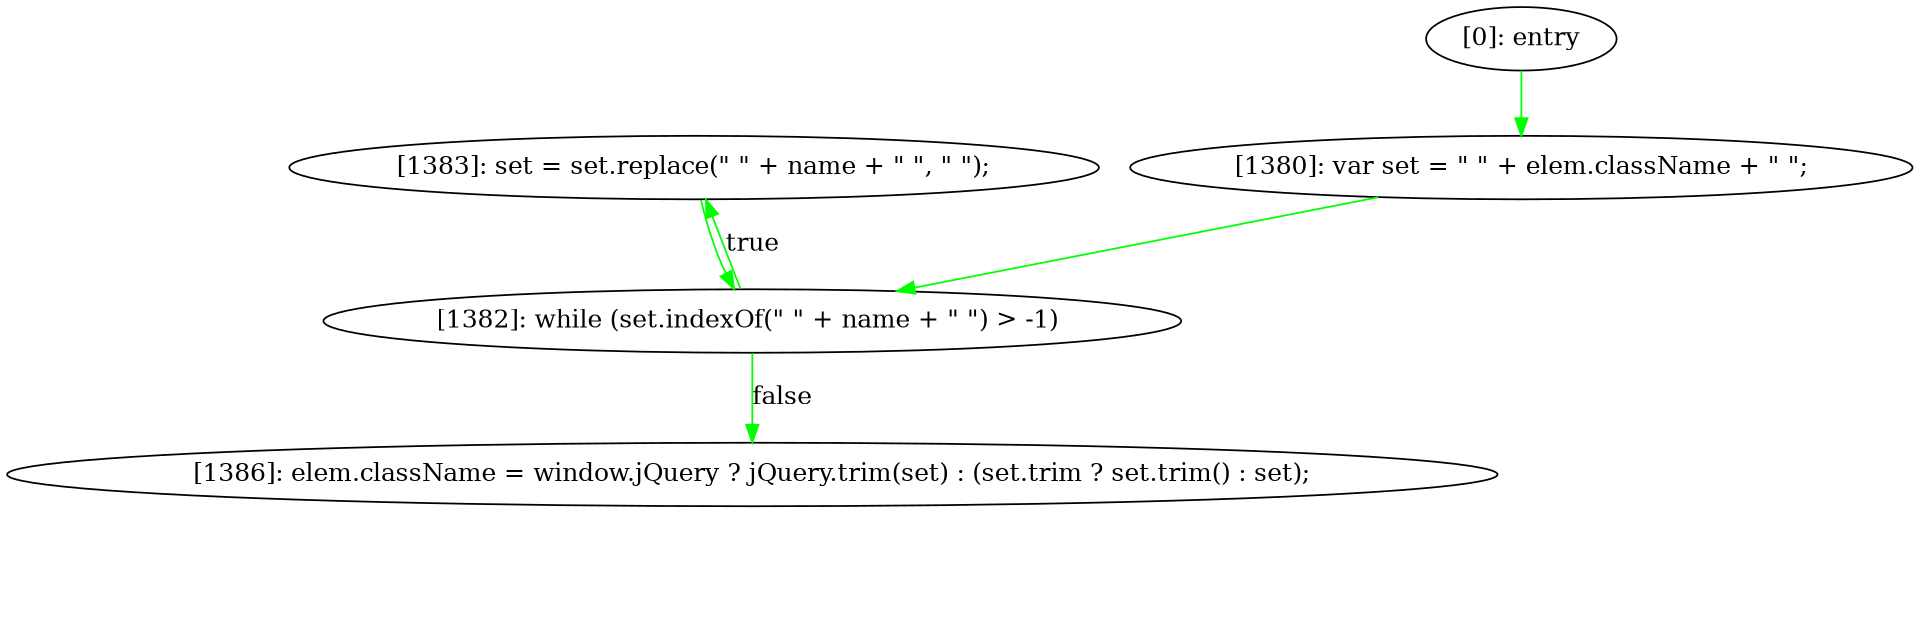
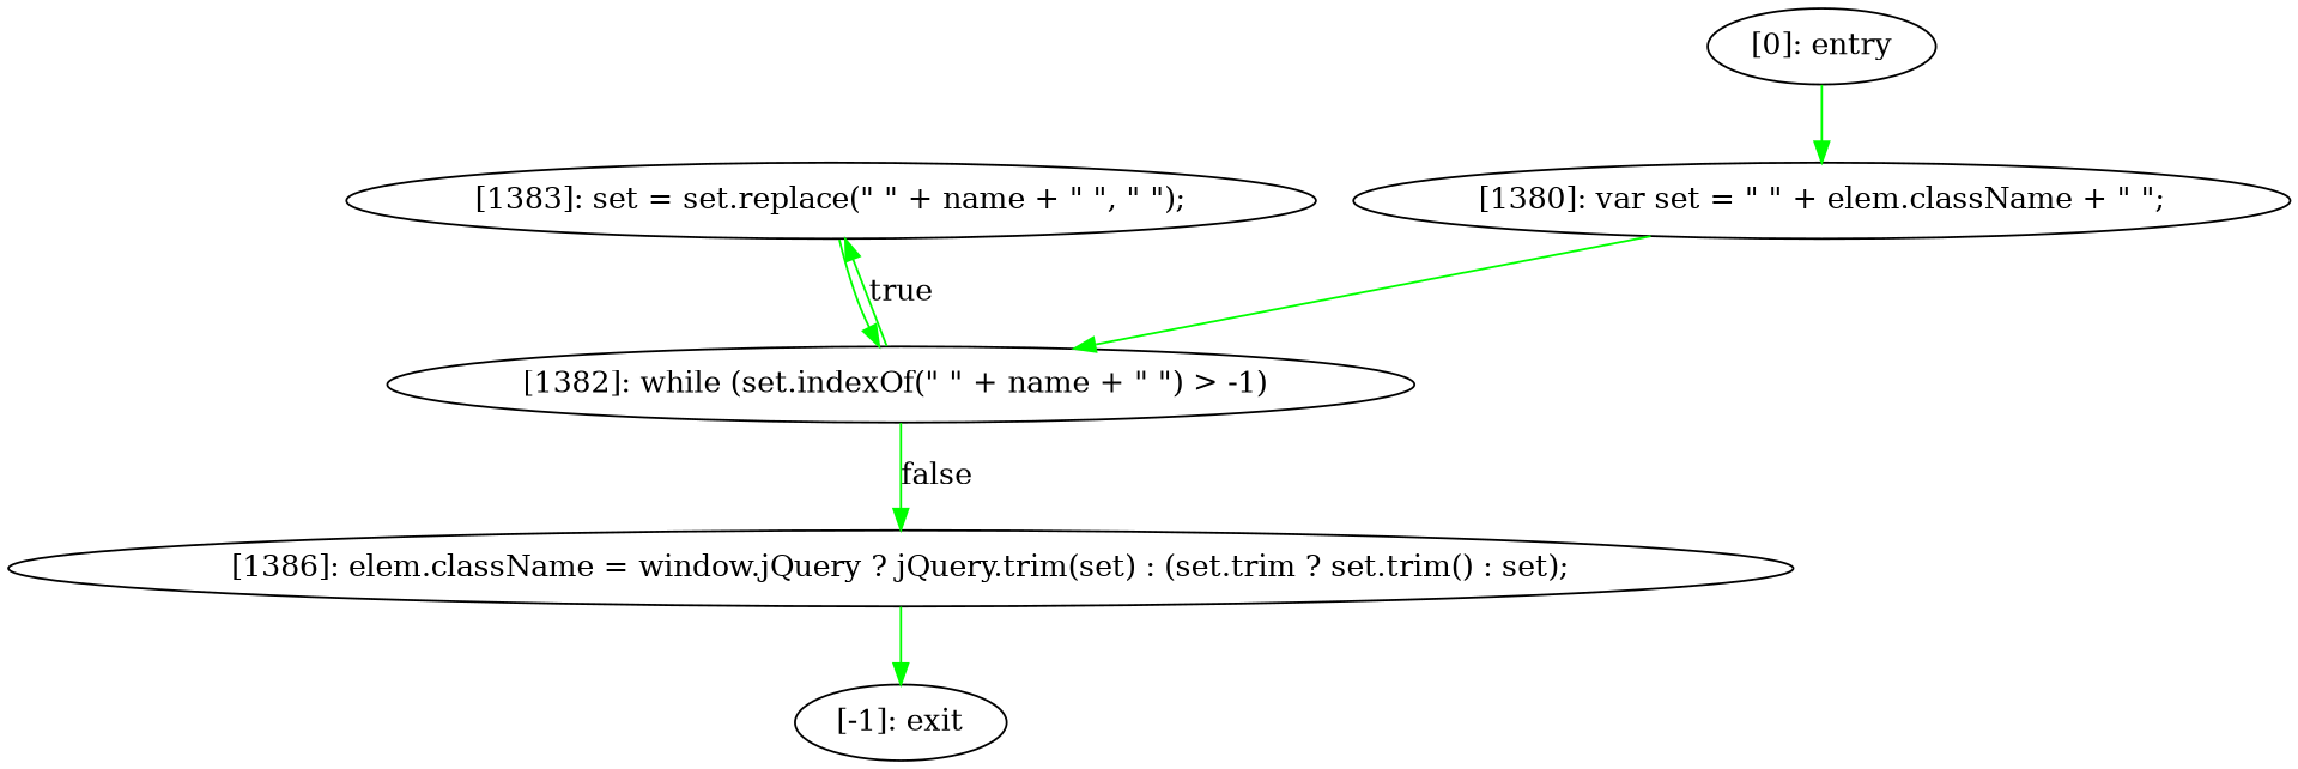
  digraph {
    edge [color=green]
    n1 [label="[1383]: set = set.replace(\" \" + name + \" \", \" \");\n"]
    n2 [label="[1382]: while (set.indexOf(\" \" + name + \" \") > -1) "]
+   n3 [label="[-1]: exit"]
    n4 [label="[1386]: elem.className = window.jQuery ? jQuery.trim(set) : (set.trim ? set.trim() : set);\n"]
    n5 [label="[0]: entry"]
    n6 [label="[1380]: var set = \" \" + elem.className + \" \";\n"]
    n1 -> n2
    n2 -> n1 [label=true]
    n2 -> n4 [label=false]
+   n4 -> n3
    n5 -> n6
    n6 -> n2
  }
